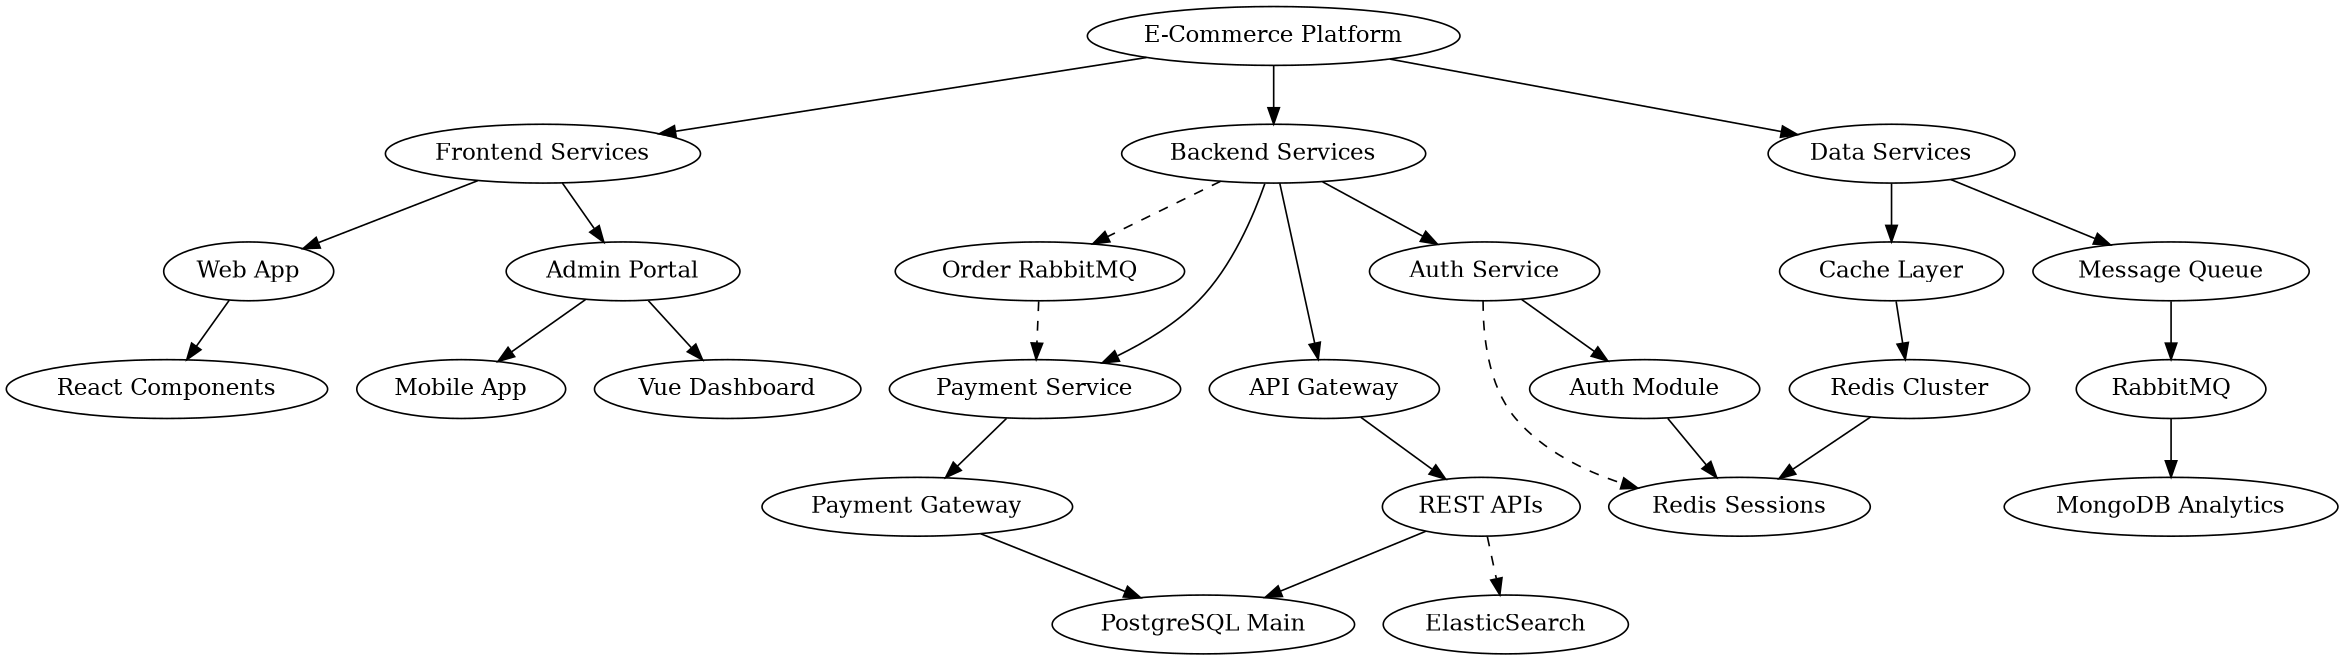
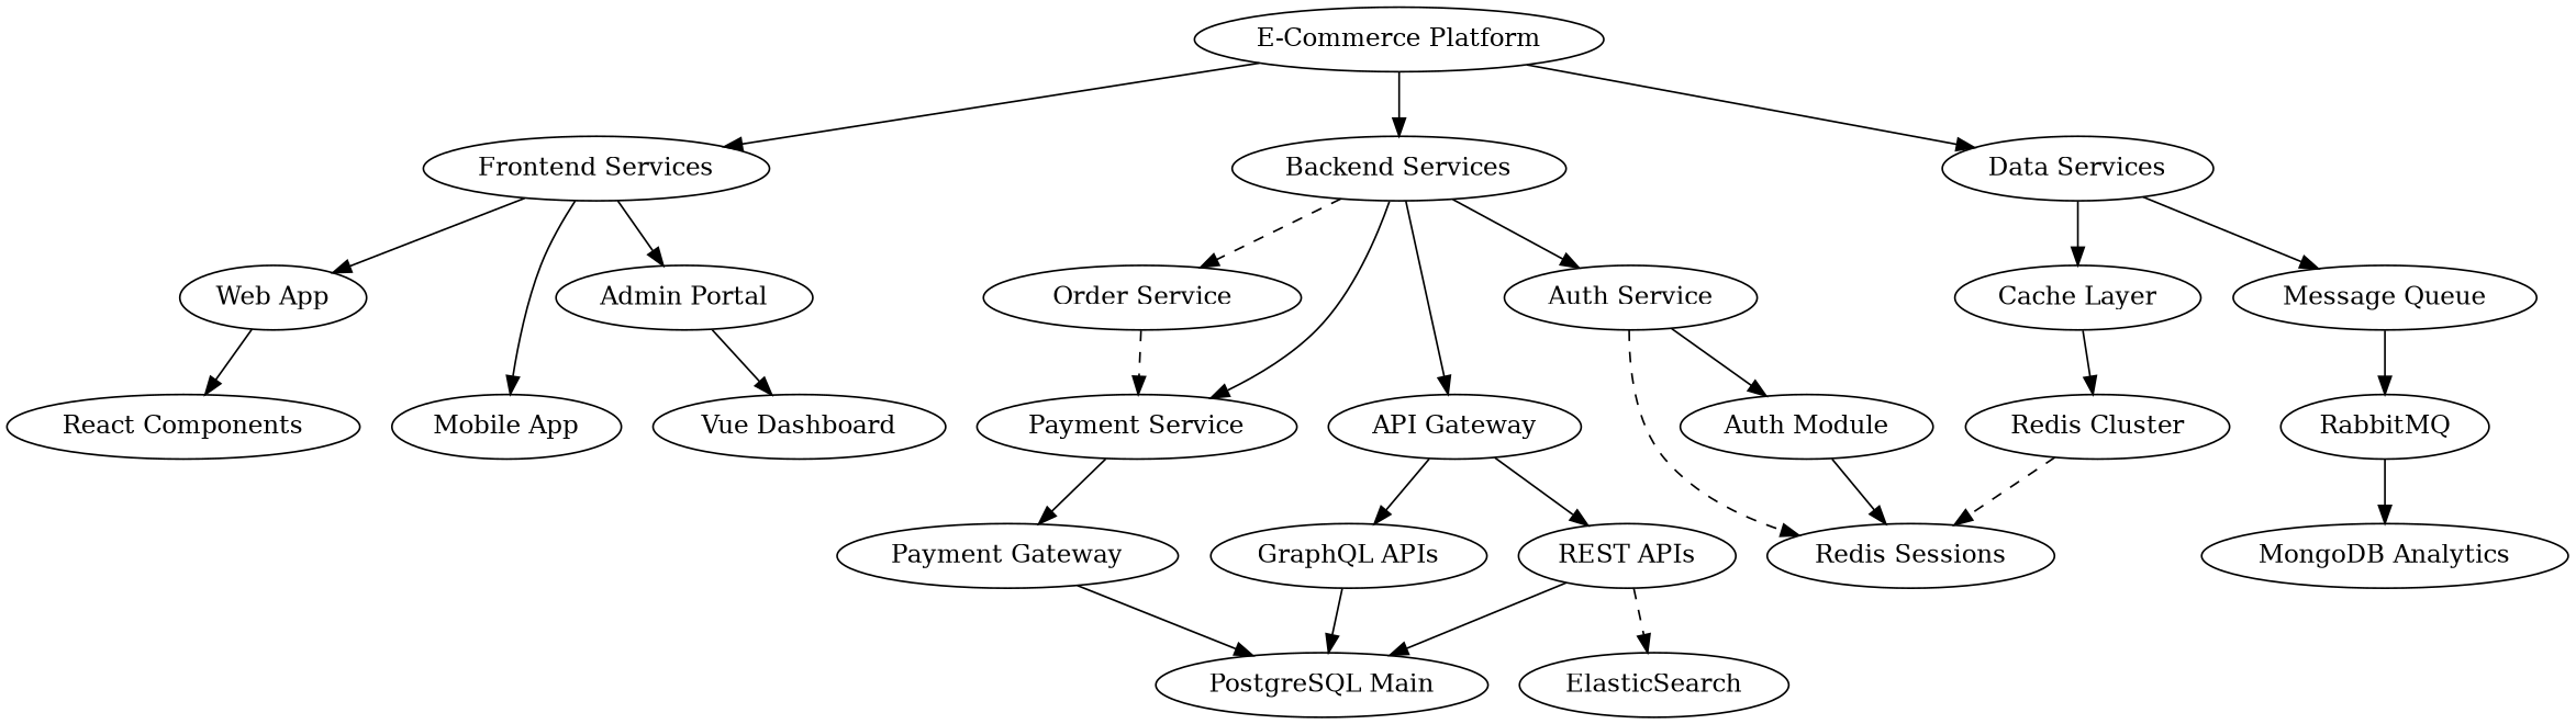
  digraph {
    node [level=2 type=site]
    "E-Commerce Platform" [level=4 type=organization]
    "Frontend Services" [level=3 type=lob]
    "Backend Services" [level=3 type=lob]
    "Data Services" [level=3 type=lob]
    "Web App"
    "Mobile App"
    "Admin Portal"
    "API Gateway"
    "Auth Service"
-   "Order Service" [label="Order RabbitMQ"]
+   "Order Service"
    "Payment Service"
    "Cache Layer"
    "Message Queue"
    "React Components" [level=1 type=team]
    "Vue Dashboard" [level=1 type=team]
    "REST APIs" [level=1 type=team]
+   "GraphQL APIs" [level=1 type=team]
    "Auth Module" [level=1 type=team]
    "Redis Sessions" [level=0 type=user]
    "Payment Gateway" [level=1 type=team]
    "Redis Cluster" [level=1 type=team]
    RabbitMQ [level=1 type=team]
    "PostgreSQL Main" [level=0 type=user]
    ElasticSearch [level=0 type=user]
    "MongoDB Analytics" [level=0 type=user]
    "E-Commerce Platform" -> "Frontend Services"
    "E-Commerce Platform" -> "Backend Services"
    "E-Commerce Platform" -> "Data Services"
    "Frontend Services" -> "Web App"
-   "Admin Portal" -> "Mobile App"
+   "Frontend Services" -> "Mobile App"
    "Frontend Services" -> "Admin Portal"
    "Backend Services" -> "API Gateway"
    "Backend Services" -> "Auth Service"
    "Backend Services" -> "Order Service" [style=dashed]
    "Backend Services" -> "Payment Service"
    "Data Services" -> "Cache Layer"
    "Data Services" -> "Message Queue"
    "Web App" -> "React Components"
    "Admin Portal" -> "Vue Dashboard"
    "API Gateway" -> "REST APIs"
+   "API Gateway" -> "GraphQL APIs"
    "Auth Service" -> "Auth Module"
    "Auth Service" -> "Redis Sessions" [style=dashed]
    "Order Service" -> "Payment Service" [style=dashed]
    "Payment Service" -> "Payment Gateway"
    "Cache Layer" -> "Redis Cluster"
    "Message Queue" -> RabbitMQ
    "REST APIs" -> "PostgreSQL Main"
    "REST APIs" -> ElasticSearch [style=dashed]
+   "GraphQL APIs" -> "PostgreSQL Main"
    "Auth Module" -> "Redis Sessions"
    "Payment Gateway" -> "PostgreSQL Main"
-   "Redis Cluster" -> "Redis Sessions"
+   "Redis Cluster" -> "Redis Sessions" [style=dashed]
    RabbitMQ -> "MongoDB Analytics"
  }
